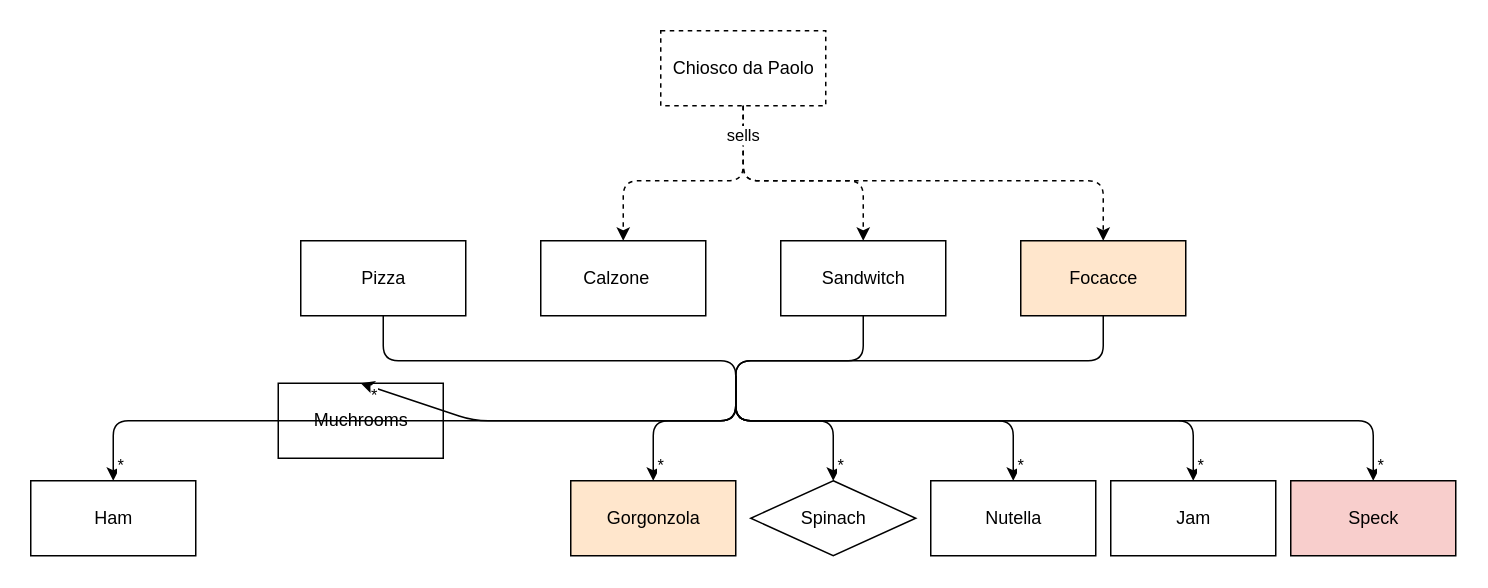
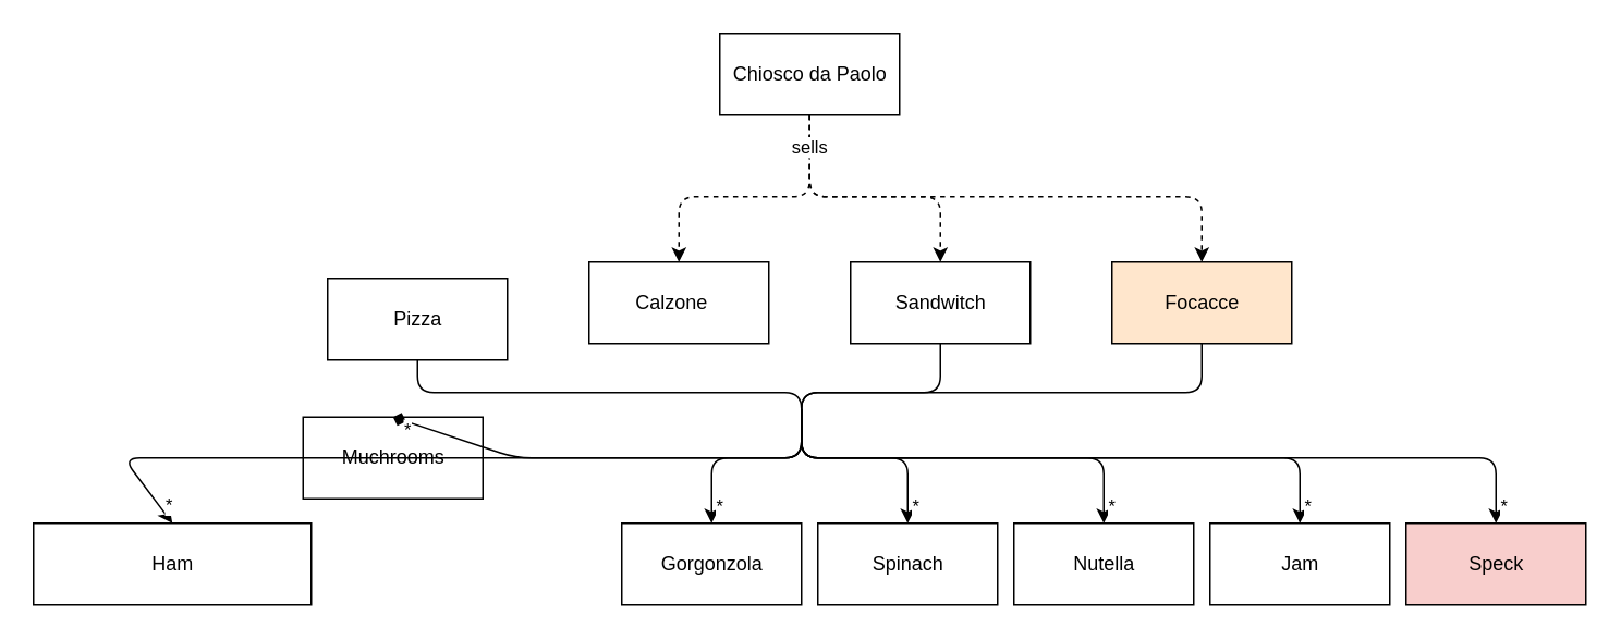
  <mxCell id="0" />
  <mxCell id="1" parent="0" />
- <mxCell id="2" value="Chiosco da Paolo" style="html=1;dashed=1;" vertex="1" parent="1"><mxGeometry x="440" y="20" width="110" height="50" as="geometry" /></mxCell>
- <mxCell id="3" value="Pizza" style="html=1;" vertex="1" parent="1"><mxGeometry x="200" y="160" width="110" height="50" as="geometry" /></mxCell>
+ <mxCell id="2" value="Chiosco da Paolo" style="html=1;" vertex="1" parent="1"><mxGeometry x="440" y="20" width="110" height="50" as="geometry" /></mxCell>
+ <mxCell id="3" value="Pizza" style="html=1;" vertex="1" parent="1"><mxGeometry x="200" y="170" width="110" height="50" as="geometry" /></mxCell>
  <mxCell id="4" value="Calzone&lt;span style=&quot;white-space: pre&quot;&gt;&#09;&lt;/span&gt;" style="html=1;" vertex="1" parent="1"><mxGeometry x="360" y="160" width="110" height="50" as="geometry" /></mxCell>
  <mxCell id="5" value="Sandwitch" style="html=1;" vertex="1" parent="1"><mxGeometry x="520" y="160" width="110" height="50" as="geometry" /></mxCell>
  <mxCell id="6" value="Focacce" style="html=1;fillColor=#ffe6cc;" vertex="1" parent="1"><mxGeometry x="680" y="160" width="110" height="50" as="geometry" /></mxCell>
  <mxCell id="7" value="" style="endArrow=classic;html=1;dashed=1;exitX=0.5;exitY=1;exitDx=0;exitDy=0;entryX=0.5;entryY=0;entryDx=0;entryDy=0;" edge="1" parent="1" source="2" target="4"><mxGeometry width="50" height="50" relative="1" as="geometry"><mxPoint x="505" y="80" as="sourcePoint" /><mxPoint x="265" y="170" as="targetPoint" /><Array as="points"><mxPoint x="495" y="120" /><mxPoint x="415" y="120" /></Array></mxGeometry></mxCell>
  <mxCell id="8" value="" style="endArrow=classic;html=1;dashed=1;entryX=0.5;entryY=0;entryDx=0;entryDy=0;exitX=0.5;exitY=1;exitDx=0;exitDy=0;" edge="1" parent="1" source="2" target="5"><mxGeometry width="50" height="50" relative="1" as="geometry"><mxPoint x="500" y="70" as="sourcePoint" /><mxPoint x="425" y="170" as="targetPoint" /><Array as="points"><mxPoint x="495" y="120" /><mxPoint x="575" y="120" /></Array></mxGeometry></mxCell>
  <mxCell id="9" value="sells" style="endArrow=classic;html=1;dashed=1;entryX=0.5;entryY=0;entryDx=0;entryDy=0;exitX=0.5;exitY=1;exitDx=0;exitDy=0;" edge="1" parent="1" source="2" target="6"><mxGeometry x="-0.879" width="50" height="50" relative="1" as="geometry"><mxPoint x="505" y="80" as="sourcePoint" /><mxPoint x="585" y="170" as="targetPoint" /><Array as="points"><mxPoint x="495" y="120" /><mxPoint x="735" y="120" /></Array><mxPoint as="offset" /></mxGeometry></mxCell>
- <mxCell id="10" value="Ham" style="html=1;" vertex="1" parent="1"><mxGeometry x="20" y="320" width="110" height="50" as="geometry" /></mxCell>
+ <mxCell id="10" value="Ham" style="html=1;" vertex="1" parent="1"><mxGeometry x="20" y="320" width="170" height="50" as="geometry" /></mxCell>
  <mxCell id="11" value="Muchrooms" style="html=1;" vertex="1" parent="1"><mxGeometry x="185" y="255" width="110" height="50" as="geometry" /></mxCell>
- <mxCell id="12" value="Gorgonzola" style="html=1;fillColor=#ffe6cc;" vertex="1" parent="1"><mxGeometry x="380" y="320" width="110" height="50" as="geometry" /></mxCell>
- <mxCell id="13" value="Spinach" style="rhombus;html=1;" vertex="1" parent="1"><mxGeometry x="500" y="320" width="110" height="50" as="geometry" /></mxCell>
+ <mxCell id="12" value="Gorgonzola" style="html=1;" vertex="1" parent="1"><mxGeometry x="380" y="320" width="110" height="50" as="geometry" /></mxCell>
+ <mxCell id="13" value="Spinach" style="html=1;" vertex="1" parent="1"><mxGeometry x="500" y="320" width="110" height="50" as="geometry" /></mxCell>
  <mxCell id="14" value="Speck" style="html=1;fillColor=#f8cecc;" vertex="1" parent="1"><mxGeometry x="860" y="320" width="110" height="50" as="geometry" /></mxCell>
  <mxCell id="15" value="Nutella" style="html=1;" vertex="1" parent="1"><mxGeometry x="620" y="320" width="110" height="50" as="geometry" /></mxCell>
  <mxCell id="16" value="Jam" style="html=1;" vertex="1" parent="1"><mxGeometry x="740" y="320" width="110" height="50" as="geometry" /></mxCell>
  <mxCell id="17" value="*" style="endArrow=classic;html=1;exitX=0.5;exitY=1;exitDx=0;exitDy=0;entryX=0.5;entryY=0;entryDx=0;entryDy=0;" edge="1" parent="1" source="3" target="10"><mxGeometry x="0.974" y="5" width="50" height="50" relative="1" as="geometry"><mxPoint x="540" y="510" as="sourcePoint" /><mxPoint x="590" y="460" as="targetPoint" /><Array as="points"><mxPoint x="255" y="240" /><mxPoint x="490" y="240" /><mxPoint x="490" y="280" /><mxPoint x="75" y="280" /></Array><mxPoint as="offset" /></mxGeometry></mxCell>
- <mxCell id="18" value="*" style="endArrow=classic;html=1;exitX=0.5;exitY=1;exitDx=0;exitDy=0;entryX=0.5;entryY=0;entryDx=0;entryDy=0;" edge="1" parent="1" source="5" target="11"><mxGeometry x="0.946" y="5" width="50" height="50" relative="1" as="geometry"><mxPoint x="425" y="220" as="sourcePoint" /><mxPoint x="205" y="330" as="targetPoint" /><Array as="points"><mxPoint x="575" y="240" /><mxPoint x="490" y="240" /><mxPoint x="490" y="280" /><mxPoint x="315" y="280" /></Array><mxPoint as="offset" /></mxGeometry></mxCell>
+ <mxCell id="18" value="*" style="endArrow=diamond;html=1;exitX=0.5;exitY=1;exitDx=0;exitDy=0;entryX=0.5;entryY=0;entryDx=0;entryDy=0;" edge="1" parent="1" source="5" target="11"><mxGeometry x="0.946" y="5" width="50" height="50" relative="1" as="geometry"><mxPoint x="425" y="220" as="sourcePoint" /><mxPoint x="205" y="330" as="targetPoint" /><Array as="points"><mxPoint x="575" y="240" /><mxPoint x="490" y="240" /><mxPoint x="490" y="280" /><mxPoint x="315" y="280" /></Array><mxPoint as="offset" /></mxGeometry></mxCell>
  <mxCell id="19" value="*" style="endArrow=classic;html=1;exitX=0.5;exitY=1;exitDx=0;exitDy=0;entryX=0.5;entryY=0;entryDx=0;entryDy=0;" edge="1" parent="1" source="6" target="12"><mxGeometry x="0.951" y="5" width="50" height="50" relative="1" as="geometry"><mxPoint x="585" y="220" as="sourcePoint" /><mxPoint x="325" y="330" as="targetPoint" /><Array as="points"><mxPoint x="735" y="240" /><mxPoint x="490" y="240" /><mxPoint x="490" y="280" /><mxPoint x="435" y="280" /></Array><mxPoint as="offset" /></mxGeometry></mxCell>
  <mxCell id="20" value="*" style="endArrow=classic;html=1;entryX=0.5;entryY=0;entryDx=0;entryDy=0;" edge="1" parent="1" target="13"><mxGeometry x="0.84" y="5" width="50" height="50" relative="1" as="geometry"><mxPoint x="490" y="260" as="sourcePoint" /><mxPoint x="640" y="270" as="targetPoint" /><Array as="points"><mxPoint x="490" y="280" /><mxPoint x="555" y="280" /></Array><mxPoint as="offset" /></mxGeometry></mxCell>
  <mxCell id="21" value="*" style="endArrow=classic;html=1;entryX=0.5;entryY=0;entryDx=0;entryDy=0;" edge="1" parent="1" target="15"><mxGeometry x="0.922" y="5" width="50" height="50" relative="1" as="geometry"><mxPoint x="490" y="250" as="sourcePoint" /><mxPoint x="565" y="330" as="targetPoint" /><Array as="points"><mxPoint x="490" y="280" /><mxPoint x="675" y="280" /></Array><mxPoint as="offset" /></mxGeometry></mxCell>
  <mxCell id="22" value="*" style="endArrow=classic;html=1;entryX=0.5;entryY=0;entryDx=0;entryDy=0;" edge="1" parent="1" target="16"><mxGeometry x="0.947" y="5" width="50" height="50" relative="1" as="geometry"><mxPoint x="490" y="250" as="sourcePoint" /><mxPoint x="685" y="330" as="targetPoint" /><Array as="points"><mxPoint x="490" y="280" /><mxPoint x="795" y="280" /></Array><mxPoint as="offset" /></mxGeometry></mxCell>
  <mxCell id="23" value="*" style="endArrow=classic;html=1;entryX=0.5;entryY=0;entryDx=0;entryDy=0;" edge="1" parent="1" target="14"><mxGeometry x="0.96" y="5" width="50" height="50" relative="1" as="geometry"><mxPoint x="490" y="250" as="sourcePoint" /><mxPoint x="805" y="330" as="targetPoint" /><Array as="points"><mxPoint x="490" y="280" /><mxPoint x="915" y="280" /></Array><mxPoint as="offset" /></mxGeometry></mxCell>
